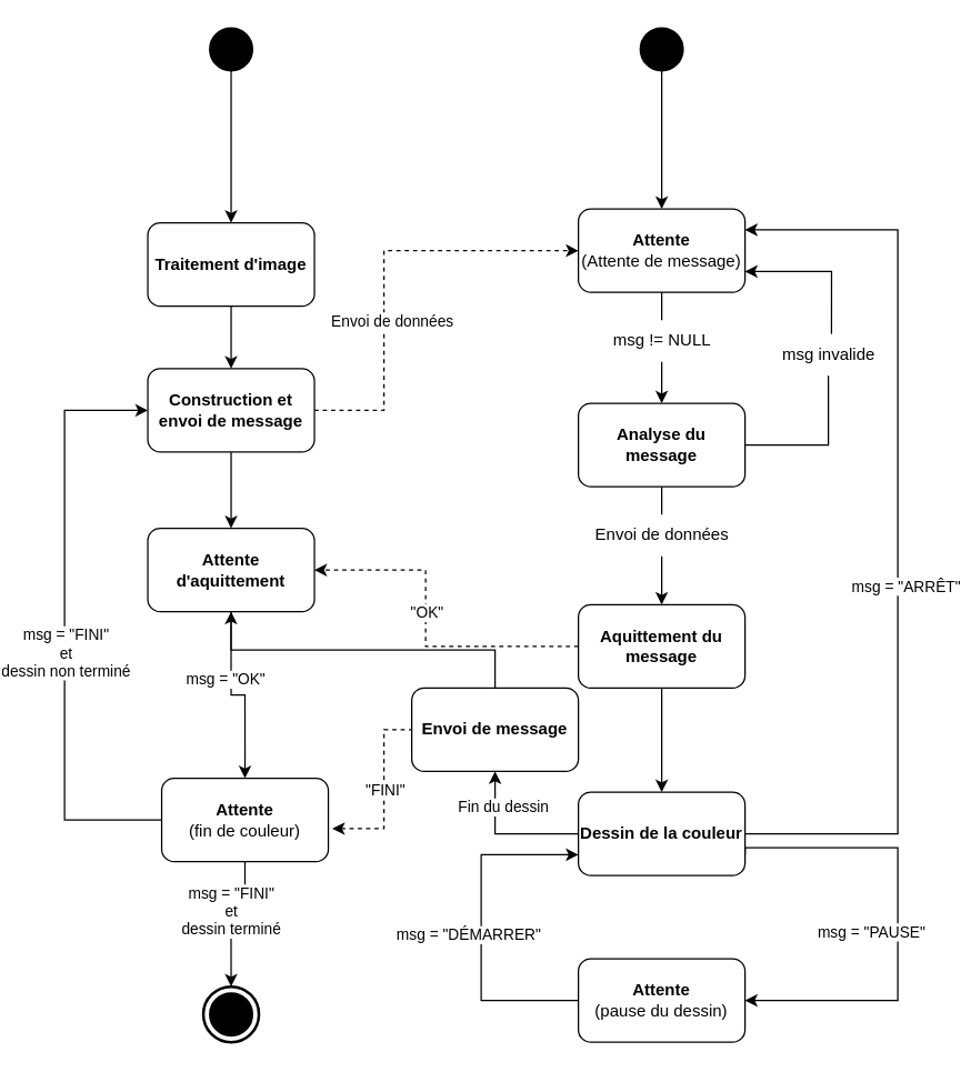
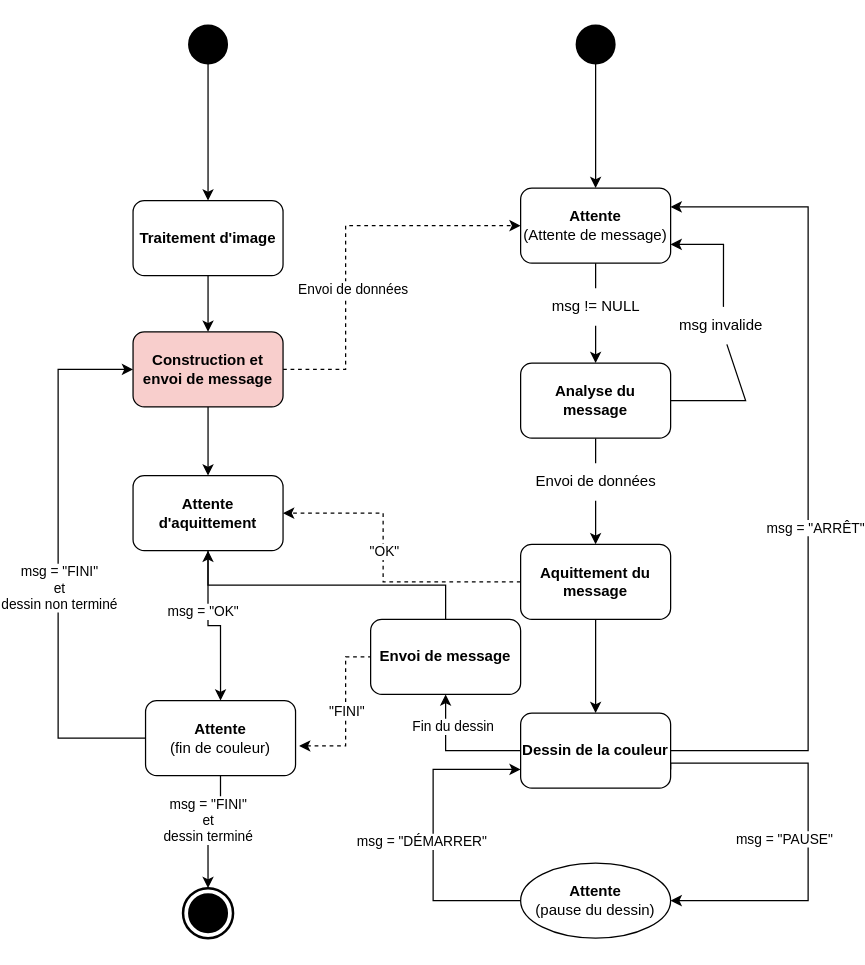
  <mxCell id="0" />
  <mxCell id="1" parent="0" />
  <mxCell id="2" value="" style="edgeStyle=orthogonalEdgeStyle;rounded=0;orthogonalLoop=1;jettySize=auto;html=1;startArrow=none;" parent="1" source="21" target="8" edge="1"><mxGeometry relative="1" as="geometry" /></mxCell>
  <mxCell id="3" style="edgeStyle=orthogonalEdgeStyle;rounded=0;orthogonalLoop=1;jettySize=auto;html=1;exitX=1;exitY=0.5;exitDx=0;exitDy=0;entryX=1;entryY=0.25;entryDx=0;entryDy=0;" parent="1" source="20" target="5" edge="1"><mxGeometry relative="1" as="geometry"><Array as="points"><mxPoint x="620" y="600" /><mxPoint x="620" y="165" /></Array><mxPoint x="505" y="795" as="sourcePoint" /><mxPoint x="520" y="370" as="targetPoint" /></mxGeometry></mxCell>
  <mxCell id="4" value="msg = &quot;ARRÊT&quot;" style="edgeLabel;html=1;align=center;verticalAlign=middle;resizable=0;points=[];" parent="3" vertex="1" connectable="0"><mxGeometry x="0.296" y="1" relative="1" as="geometry"><mxPoint x="6" y="135" as="offset" /></mxGeometry></mxCell>
  <mxCell id="5" value="&lt;b&gt;Attente&lt;/b&gt;&lt;br&gt;(Attente de message)" style="rounded=1;whiteSpace=wrap;html=1;" parent="1" vertex="1"><mxGeometry x="390" y="150" width="120" height="60" as="geometry" /></mxCell>
  <mxCell id="6" value="" style="edgeStyle=orthogonalEdgeStyle;rounded=0;orthogonalLoop=1;jettySize=auto;html=1;startArrow=none;" parent="1" source="26" target="12" edge="1"><mxGeometry relative="1" as="geometry" /></mxCell>
  <mxCell id="7" value="" style="edgeStyle=orthogonalEdgeStyle;rounded=0;orthogonalLoop=1;jettySize=auto;html=1;startArrow=none;startFill=0;endArrow=none;endFill=0;" edge="1" parent="1" source="8" target="26"><mxGeometry relative="1" as="geometry" /></mxCell>
  <mxCell id="8" value="&lt;b&gt;Analyse du message&lt;/b&gt;" style="rounded=1;whiteSpace=wrap;html=1;" parent="1" vertex="1"><mxGeometry x="390" y="290" width="120" height="60" as="geometry" /></mxCell>
  <mxCell id="9" value="" style="edgeStyle=orthogonalEdgeStyle;rounded=0;orthogonalLoop=1;jettySize=auto;html=1;" parent="1" source="12" target="20" edge="1"><mxGeometry relative="1" as="geometry" /></mxCell>
  <mxCell id="10" style="edgeStyle=orthogonalEdgeStyle;rounded=0;orthogonalLoop=1;jettySize=auto;html=1;endArrow=classic;endFill=1;dashed=1;entryX=1;entryY=0.5;entryDx=0;entryDy=0;" edge="1" parent="1" source="12" target="51"><mxGeometry relative="1" as="geometry"><mxPoint x="180" y="510" as="targetPoint" /><Array as="points"><mxPoint x="280" y="465" /><mxPoint x="280" y="410" /></Array></mxGeometry></mxCell>
  <mxCell id="11" value="&quot;OK&quot;" style="edgeLabel;html=1;align=center;verticalAlign=middle;resizable=0;points=[];" vertex="1" connectable="0" parent="10"><mxGeometry x="-0.506" y="-2" relative="1" as="geometry"><mxPoint x="-49" y="-23" as="offset" /></mxGeometry></mxCell>
  <mxCell id="12" value="&lt;b&gt;Aquittement du message&lt;/b&gt;" style="rounded=1;whiteSpace=wrap;html=1;" parent="1" vertex="1"><mxGeometry x="390" y="435" width="120" height="60" as="geometry" /></mxCell>
  <mxCell id="13" value="" style="group" parent="1" vertex="1" connectable="0"><mxGeometry x="119.94" y="710" width="40" height="40" as="geometry" /></mxCell>
  <mxCell id="14" value="" style="strokeWidth=2;html=1;shape=mxgraph.flowchart.start_2;whiteSpace=wrap;" parent="13" vertex="1"><mxGeometry width="40" height="40" as="geometry" /></mxCell>
  <mxCell id="15" value="" style="strokeWidth=2;html=1;shape=mxgraph.flowchart.start_2;whiteSpace=wrap;fillColor=#000000;" parent="13" vertex="1"><mxGeometry x="5" y="5" width="30" height="30" as="geometry" /></mxCell>
  <mxCell id="16" value="" style="edgeStyle=orthogonalEdgeStyle;rounded=0;orthogonalLoop=1;jettySize=auto;html=1;entryX=0.5;entryY=0;entryDx=0;entryDy=0;" parent="1" source="17" target="5" edge="1"><mxGeometry relative="1" as="geometry"><mxPoint x="450" y="130" as="targetPoint" /></mxGeometry></mxCell>
  <mxCell id="17" value="" style="strokeWidth=2;html=1;shape=mxgraph.flowchart.start_2;whiteSpace=wrap;fillColor=#000000;" parent="1" vertex="1"><mxGeometry x="435" y="20" width="30" height="30" as="geometry" /></mxCell>
  <mxCell id="18" style="edgeStyle=orthogonalEdgeStyle;rounded=0;orthogonalLoop=1;jettySize=auto;html=1;exitX=0;exitY=0.5;exitDx=0;exitDy=0;entryX=0.5;entryY=1;entryDx=0;entryDy=0;" parent="1" source="20" target="28" edge="1"><mxGeometry relative="1" as="geometry"><Array as="points"><mxPoint x="330" y="600" /></Array></mxGeometry></mxCell>
  <mxCell id="19" value="Fin du dessin" style="edgeLabel;html=1;align=center;verticalAlign=middle;resizable=0;points=[];" vertex="1" connectable="0" parent="18"><mxGeometry x="0.02" y="-1" relative="1" as="geometry"><mxPoint x="-1" y="-19" as="offset" /></mxGeometry></mxCell>
  <mxCell id="20" value="&lt;b&gt;Dessin de la couleur&lt;/b&gt;" style="rounded=1;whiteSpace=wrap;html=1;" parent="1" vertex="1"><mxGeometry x="390" y="570" width="120" height="60" as="geometry" /></mxCell>
  <mxCell id="21" value="msg != NULL" style="text;html=1;resizable=0;autosize=1;align=center;verticalAlign=middle;points=[];fillColor=none;strokeColor=none;rounded=0;" parent="1" vertex="1"><mxGeometry x="405" y="230" width="90" height="30" as="geometry" /></mxCell>
  <mxCell id="22" value="" style="edgeStyle=orthogonalEdgeStyle;rounded=0;orthogonalLoop=1;jettySize=auto;html=1;endArrow=none;" parent="1" source="5" target="21" edge="1"><mxGeometry relative="1" as="geometry"><mxPoint x="450" y="210" as="sourcePoint" /><mxPoint x="450" y="290" as="targetPoint" /></mxGeometry></mxCell>
  <mxCell id="23" style="edgeStyle=orthogonalEdgeStyle;rounded=0;orthogonalLoop=1;jettySize=auto;html=1;entryX=1;entryY=0.75;entryDx=0;entryDy=0;exitX=0.525;exitY=0;exitDx=0;exitDy=0;exitPerimeter=0;" parent="1" source="24" target="5" edge="1"><mxGeometry relative="1" as="geometry" /></mxCell>
- <mxCell id="24" value="msg invalide" style="text;html=1;resizable=0;autosize=1;align=center;verticalAlign=middle;points=[];fillColor=none;strokeColor=none;rounded=0;" parent="1" vertex="1"><mxGeometry x="525" y="240" width="90" height="30" as="geometry" /></mxCell>
+ <mxCell id="24" value="msg invalide" style="text;html=1;resizable=0;autosize=1;align=center;verticalAlign=middle;points=[];fillColor=none;strokeColor=none;rounded=0;" parent="1" vertex="1"><mxGeometry x="505" y="245" width="90" height="30" as="geometry" /></mxCell>
  <mxCell id="25" value="" style="endArrow=none;html=1;rounded=0;entryX=1;entryY=0.5;entryDx=0;entryDy=0;" parent="1" source="24" target="8" edge="1"><mxGeometry width="50" height="50" relative="1" as="geometry"><mxPoint x="570" y="280" as="sourcePoint" /><mxPoint x="250" y="280" as="targetPoint" /><Array as="points"><mxPoint x="570" y="320" /></Array></mxGeometry></mxCell>
  <mxCell id="26" value="Envoi de données" style="text;html=1;resizable=0;autosize=1;align=center;verticalAlign=middle;points=[];fillColor=none;strokeColor=none;rounded=0;" parent="1" vertex="1"><mxGeometry x="390" y="370" width="120" height="30" as="geometry" /></mxCell>
  <mxCell id="27" style="edgeStyle=orthogonalEdgeStyle;rounded=0;orthogonalLoop=1;jettySize=auto;html=1;exitX=0.5;exitY=0;exitDx=0;exitDy=0;" parent="1" source="28" target="51" edge="1"><mxGeometry relative="1" as="geometry" /></mxCell>
  <mxCell id="28" value="&lt;b&gt;Envoi de message&lt;/b&gt;" style="rounded=1;whiteSpace=wrap;html=1;fillColor=#FFFFFF;" parent="1" vertex="1"><mxGeometry x="270" y="495" width="120" height="60" as="geometry" /></mxCell>
  <mxCell id="29" value="" style="edgeStyle=orthogonalEdgeStyle;rounded=0;orthogonalLoop=1;jettySize=auto;html=1;dashed=1;endArrow=none;endFill=0;exitX=1.024;exitY=0.604;exitDx=0;exitDy=0;exitPerimeter=0;startArrow=classic;startFill=1;entryX=0;entryY=0.5;entryDx=0;entryDy=0;" edge="1" parent="1" source="39" target="28"><mxGeometry relative="1" as="geometry"><mxPoint x="180" y="455" as="sourcePoint" /><Array as="points"><mxPoint x="250" y="596" /><mxPoint x="250" y="525" /></Array></mxGeometry></mxCell>
  <mxCell id="30" value="&quot;FINI&quot;" style="edgeLabel;html=1;align=center;verticalAlign=middle;resizable=0;points=[];" vertex="1" connectable="0" parent="29"><mxGeometry x="0.011" relative="1" as="geometry"><mxPoint as="offset" /></mxGeometry></mxCell>
  <mxCell id="31" value="" style="strokeWidth=2;html=1;shape=mxgraph.flowchart.start_2;whiteSpace=wrap;fillColor=#000000;" parent="1" vertex="1"><mxGeometry x="124.94" y="20" width="30" height="30" as="geometry" /></mxCell>
  <mxCell id="32" style="edgeStyle=orthogonalEdgeStyle;rounded=0;orthogonalLoop=1;jettySize=auto;html=1;exitX=0.5;exitY=1;exitDx=0;exitDy=0;exitPerimeter=0;" parent="1" source="31" target="34" edge="1"><mxGeometry relative="1" as="geometry"><mxPoint x="139.94" y="200" as="sourcePoint" /></mxGeometry></mxCell>
  <mxCell id="33" style="edgeStyle=orthogonalEdgeStyle;rounded=0;orthogonalLoop=1;jettySize=auto;html=1;entryX=0.5;entryY=0;entryDx=0;entryDy=0;" parent="1" source="34" target="43" edge="1"><mxGeometry relative="1" as="geometry" /></mxCell>
  <mxCell id="34" value="&lt;b&gt;Traitement d'image&lt;/b&gt;" style="rounded=1;whiteSpace=wrap;html=1;fillColor=#FFFFFF;" parent="1" vertex="1"><mxGeometry x="79.94" y="160" width="120" height="60" as="geometry" /></mxCell>
  <mxCell id="35" style="edgeStyle=orthogonalEdgeStyle;rounded=0;orthogonalLoop=1;jettySize=auto;html=1;entryX=0;entryY=0.5;entryDx=0;entryDy=0;" parent="1" source="39" target="43" edge="1"><mxGeometry relative="1" as="geometry"><Array as="points"><mxPoint x="20" y="590" /><mxPoint x="20" y="295" /></Array></mxGeometry></mxCell>
  <mxCell id="36" value="msg = &quot;FINI&quot; &lt;br&gt;et &lt;br&gt;dessin non terminé" style="edgeLabel;html=1;align=center;verticalAlign=middle;resizable=0;points=[];" parent="35" vertex="1" connectable="0"><mxGeometry x="-0.218" y="-4" relative="1" as="geometry"><mxPoint x="-4" y="-24" as="offset" /></mxGeometry></mxCell>
  <mxCell id="37" style="edgeStyle=orthogonalEdgeStyle;rounded=0;orthogonalLoop=1;jettySize=auto;html=1;entryX=0.5;entryY=0;entryDx=0;entryDy=0;startArrow=none;startFill=0;endArrow=classic;endFill=1;entryPerimeter=0;" edge="1" parent="1" source="39" target="14"><mxGeometry relative="1" as="geometry"><mxPoint x="139.94" y="700" as="targetPoint" /></mxGeometry></mxCell>
  <mxCell id="38" value="msg = &quot;FINI&quot;&lt;br style=&quot;border-color: var(--border-color);&quot;&gt;et&lt;br style=&quot;border-color: var(--border-color);&quot;&gt;dessin terminé" style="edgeLabel;html=1;align=center;verticalAlign=middle;resizable=0;points=[];" vertex="1" connectable="0" parent="37"><mxGeometry x="0.133" y="3" relative="1" as="geometry"><mxPoint x="-3" y="-11" as="offset" /></mxGeometry></mxCell>
  <mxCell id="39" value="&lt;b&gt;Attente &lt;br&gt;&lt;/b&gt;(fin de couleur)" style="rounded=1;whiteSpace=wrap;html=1;fillColor=#FFFFFF;" parent="1" vertex="1"><mxGeometry x="89.94" y="560" width="120" height="60" as="geometry" /></mxCell>
  <mxCell id="40" style="edgeStyle=orthogonalEdgeStyle;rounded=0;orthogonalLoop=1;jettySize=auto;html=1;entryX=0;entryY=0.5;entryDx=0;entryDy=0;dashed=1;startArrow=none;startFill=0;endArrow=classic;endFill=1;" edge="1" parent="1" source="43" target="5"><mxGeometry relative="1" as="geometry"><Array as="points"><mxPoint x="250" y="295" /><mxPoint x="250" y="180" /></Array></mxGeometry></mxCell>
  <mxCell id="41" value="Envoi de données" style="edgeLabel;html=1;align=center;verticalAlign=middle;resizable=0;points=[];" vertex="1" connectable="0" parent="40"><mxGeometry x="-0.258" y="4" relative="1" as="geometry"><mxPoint x="9" y="-2" as="offset" /></mxGeometry></mxCell>
  <mxCell id="42" value="" style="edgeStyle=orthogonalEdgeStyle;rounded=0;orthogonalLoop=1;jettySize=auto;html=1;startArrow=none;startFill=0;endArrow=classic;endFill=1;" edge="1" parent="1" source="43" target="51"><mxGeometry relative="1" as="geometry" /></mxCell>
- <mxCell id="43" value="&lt;b&gt;Construction et envoi de message&lt;/b&gt;" style="rounded=1;whiteSpace=wrap;html=1;fillColor=#FFFFFF;" parent="1" vertex="1"><mxGeometry x="79.94" y="265" width="120" height="60" as="geometry" /></mxCell>
+ <mxCell id="43" value="&lt;b&gt;Construction et envoi de message&lt;/b&gt;" style="rounded=1;whiteSpace=wrap;html=1;fillColor=#f8cecc;" parent="1" vertex="1"><mxGeometry x="79.94" y="265" width="120" height="60" as="geometry" /></mxCell>
  <mxCell id="44" style="edgeStyle=orthogonalEdgeStyle;rounded=0;orthogonalLoop=1;jettySize=auto;html=1;entryX=0;entryY=0.75;entryDx=0;entryDy=0;endArrow=classic;endFill=1;" edge="1" parent="1" source="46" target="20"><mxGeometry relative="1" as="geometry"><Array as="points"><mxPoint x="320" y="720" /><mxPoint x="320" y="615" /></Array></mxGeometry></mxCell>
  <mxCell id="45" value="msg = &quot;DÉMARRER&quot;" style="edgeLabel;html=1;align=center;verticalAlign=middle;resizable=0;points=[];" vertex="1" connectable="0" parent="44"><mxGeometry x="-0.173" y="1" relative="1" as="geometry"><mxPoint x="-9" y="-17" as="offset" /></mxGeometry></mxCell>
- <mxCell id="46" value="&lt;b&gt;Attente &lt;/b&gt;&lt;br&gt;(pause du dessin)" style="rounded=1;whiteSpace=wrap;html=1;" vertex="1" parent="1"><mxGeometry x="390" y="690" width="120" height="60" as="geometry" /></mxCell>
+ <mxCell id="46" value="&lt;b&gt;Attente &lt;/b&gt;&lt;br&gt;(pause du dessin)" style="ellipse;whiteSpace=wrap;html=1;" vertex="1" parent="1"><mxGeometry x="390" y="690" width="120" height="60" as="geometry" /></mxCell>
  <mxCell id="47" style="edgeStyle=orthogonalEdgeStyle;rounded=0;orthogonalLoop=1;jettySize=auto;html=1;exitX=1;exitY=0.75;exitDx=0;exitDy=0;entryX=1;entryY=0.5;entryDx=0;entryDy=0;" edge="1" parent="1" source="20" target="46"><mxGeometry relative="1" as="geometry"><Array as="points"><mxPoint x="510" y="610" /><mxPoint x="620" y="610" /><mxPoint x="620" y="720" /></Array><mxPoint x="520" y="610" as="sourcePoint" /><mxPoint x="520" y="175" as="targetPoint" /></mxGeometry></mxCell>
  <mxCell id="48" value="msg = &quot;PAUSE&quot;" style="edgeLabel;html=1;align=center;verticalAlign=middle;resizable=0;points=[];rotation=0;" vertex="1" connectable="0" parent="47"><mxGeometry x="0.296" y="1" relative="1" as="geometry"><mxPoint x="-21" y="-42" as="offset" /></mxGeometry></mxCell>
  <mxCell id="49" style="edgeStyle=orthogonalEdgeStyle;rounded=0;orthogonalLoop=1;jettySize=auto;html=1;entryX=0.5;entryY=0;entryDx=0;entryDy=0;startArrow=none;startFill=0;endArrow=classic;endFill=1;" edge="1" parent="1" source="51" target="39"><mxGeometry relative="1" as="geometry" /></mxCell>
  <mxCell id="50" value="msg = &quot;OK&quot;" style="edgeLabel;html=1;align=center;verticalAlign=middle;resizable=0;points=[];" vertex="1" connectable="0" parent="49"><mxGeometry x="-0.261" y="-4" relative="1" as="geometry"><mxPoint as="offset" /></mxGeometry></mxCell>
  <mxCell id="51" value="&lt;b&gt;Attente d'aquittement&lt;/b&gt;" style="rounded=1;whiteSpace=wrap;html=1;" vertex="1" parent="1"><mxGeometry x="79.94" y="380" width="120" height="60" as="geometry" /></mxCell>
